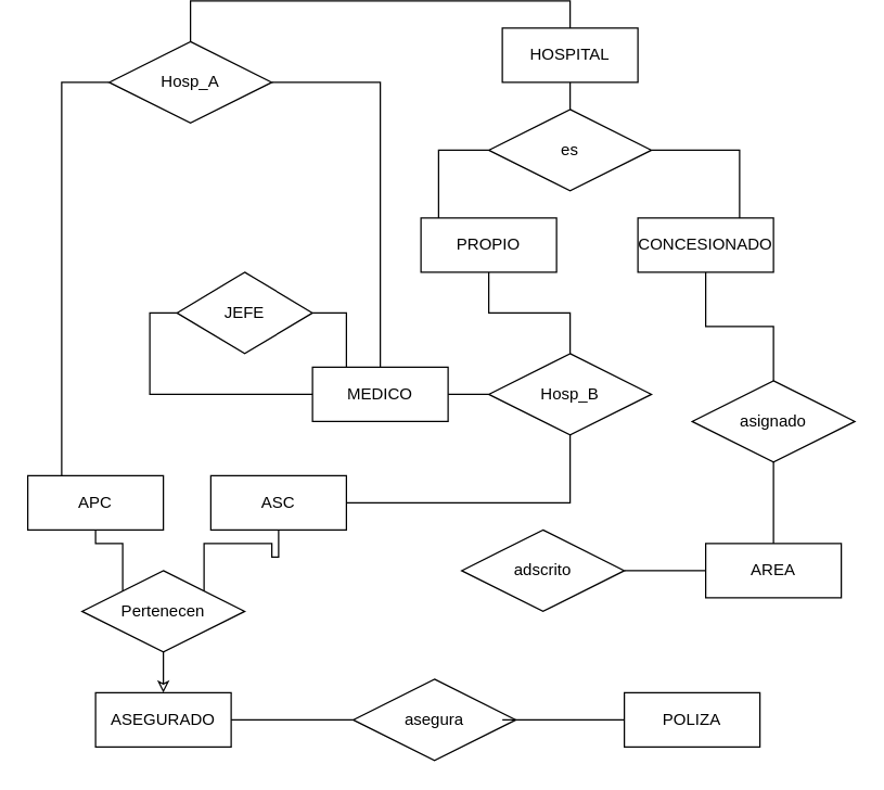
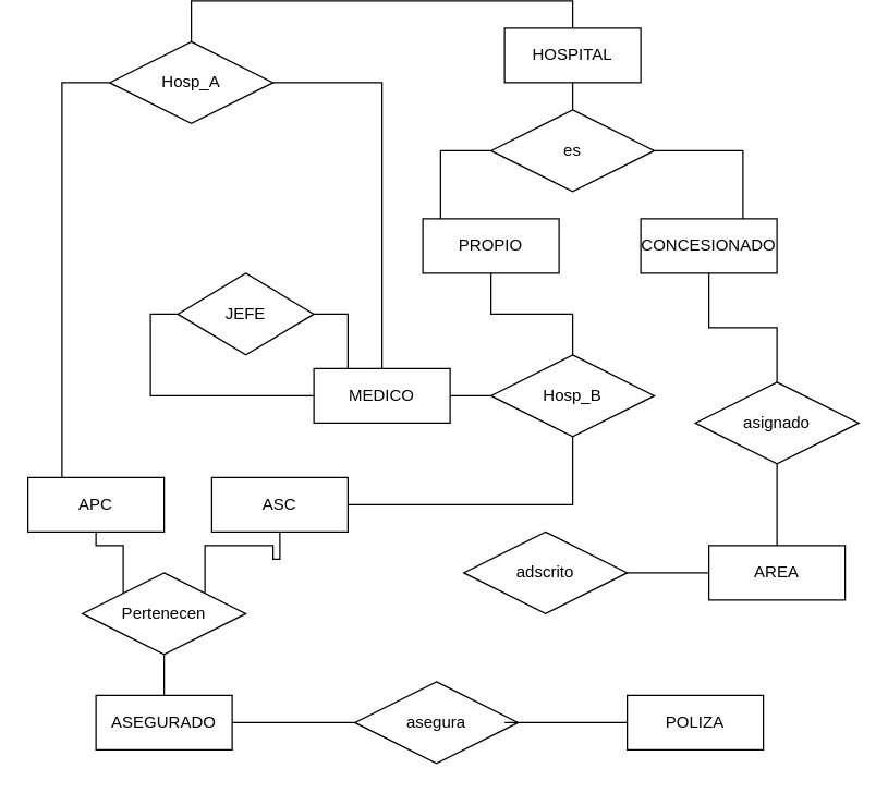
  <mxCell id="0" />
  <mxCell id="1" parent="0" />
  <mxCell id="2" style="edgeStyle=orthogonalEdgeStyle;rounded=0;orthogonalLoop=1;jettySize=auto;html=1;exitX=0.5;exitY=1;exitDx=0;exitDy=0;entryX=0.5;entryY=0;entryDx=0;entryDy=0;endArrow=none;endFill=0;" edge="1" parent="1" source="3" target="9"><mxGeometry relative="1" as="geometry" /></mxCell>
  <mxCell id="3" value="HOSPITAL" style="whiteSpace=wrap;html=1;align=center;" vertex="1" parent="1"><mxGeometry x="370" y="20" width="100" height="40" as="geometry" /></mxCell>
  <mxCell id="4" value="PROPIO" style="whiteSpace=wrap;html=1;align=center;" vertex="1" parent="1"><mxGeometry x="310" y="160" width="100" height="40" as="geometry" /></mxCell>
  <mxCell id="5" style="edgeStyle=orthogonalEdgeStyle;rounded=0;orthogonalLoop=1;jettySize=auto;html=1;exitX=0.5;exitY=1;exitDx=0;exitDy=0;entryX=0.5;entryY=0;entryDx=0;entryDy=0;endArrow=none;endFill=0;" edge="1" parent="1" source="6" target="23"><mxGeometry relative="1" as="geometry" /></mxCell>
  <mxCell id="6" value="CONCESIONADO" style="whiteSpace=wrap;html=1;align=center;" vertex="1" parent="1"><mxGeometry x="470" y="160" width="100" height="40" as="geometry" /></mxCell>
  <mxCell id="7" style="edgeStyle=orthogonalEdgeStyle;rounded=0;orthogonalLoop=1;jettySize=auto;html=1;exitX=1;exitY=0.5;exitDx=0;exitDy=0;entryX=0.75;entryY=0;entryDx=0;entryDy=0;endArrow=none;endFill=0;" edge="1" parent="1" source="9" target="6"><mxGeometry relative="1" as="geometry" /></mxCell>
  <mxCell id="8" style="edgeStyle=orthogonalEdgeStyle;rounded=0;orthogonalLoop=1;jettySize=auto;html=1;exitX=0;exitY=0.5;exitDx=0;exitDy=0;entryX=0.13;entryY=0;entryDx=0;entryDy=0;entryPerimeter=0;endArrow=none;endFill=0;" edge="1" parent="1" source="9" target="4"><mxGeometry relative="1" as="geometry" /></mxCell>
  <mxCell id="9" value="es" style="shape=rhombus;perimeter=rhombusPerimeter;whiteSpace=wrap;html=1;align=center;" vertex="1" parent="1"><mxGeometry x="360" y="80" width="120" height="60" as="geometry" /></mxCell>
  <mxCell id="10" value="MEDICO" style="whiteSpace=wrap;html=1;align=center;" vertex="1" parent="1"><mxGeometry x="230" y="270" width="100" height="40" as="geometry" /></mxCell>
  <mxCell id="11" style="edgeStyle=orthogonalEdgeStyle;rounded=0;orthogonalLoop=1;jettySize=auto;html=1;exitX=0;exitY=0.5;exitDx=0;exitDy=0;entryX=0;entryY=0.5;entryDx=0;entryDy=0;endArrow=none;endFill=0;" edge="1" parent="1" source="13" target="10"><mxGeometry relative="1" as="geometry" /></mxCell>
  <mxCell id="12" style="edgeStyle=orthogonalEdgeStyle;rounded=0;orthogonalLoop=1;jettySize=auto;html=1;exitX=1;exitY=0.5;exitDx=0;exitDy=0;entryX=0.25;entryY=0;entryDx=0;entryDy=0;endArrow=none;endFill=0;" edge="1" parent="1" source="13" target="10"><mxGeometry relative="1" as="geometry" /></mxCell>
  <mxCell id="13" value="JEFE" style="shape=rhombus;perimeter=rhombusPerimeter;whiteSpace=wrap;html=1;align=center;" vertex="1" parent="1"><mxGeometry x="130" y="200" width="100" height="60" as="geometry" /></mxCell>
  <mxCell id="14" style="edgeStyle=orthogonalEdgeStyle;rounded=0;orthogonalLoop=1;jettySize=auto;html=1;exitX=0.5;exitY=0;exitDx=0;exitDy=0;entryX=0.5;entryY=0;entryDx=0;entryDy=0;endArrow=none;endFill=0;" edge="1" parent="1" source="17" target="3"><mxGeometry relative="1" as="geometry" /></mxCell>
  <mxCell id="15" style="edgeStyle=orthogonalEdgeStyle;rounded=0;orthogonalLoop=1;jettySize=auto;html=1;exitX=1;exitY=0.5;exitDx=0;exitDy=0;entryX=0.5;entryY=0;entryDx=0;entryDy=0;endArrow=none;endFill=0;" edge="1" parent="1" source="17" target="10"><mxGeometry relative="1" as="geometry" /></mxCell>
  <mxCell id="16" style="edgeStyle=orthogonalEdgeStyle;rounded=0;orthogonalLoop=1;jettySize=auto;html=1;exitX=0;exitY=0.5;exitDx=0;exitDy=0;entryX=0.25;entryY=0;entryDx=0;entryDy=0;endArrow=none;endFill=0;" edge="1" parent="1" source="17" target="32"><mxGeometry relative="1" as="geometry" /></mxCell>
  <mxCell id="17" value="Hosp_A" style="shape=rhombus;perimeter=rhombusPerimeter;whiteSpace=wrap;html=1;align=center;" vertex="1" parent="1"><mxGeometry x="80" y="30" width="120" height="60" as="geometry" /></mxCell>
  <mxCell id="18" style="edgeStyle=orthogonalEdgeStyle;rounded=0;orthogonalLoop=1;jettySize=auto;html=1;exitX=0;exitY=0.5;exitDx=0;exitDy=0;entryX=1;entryY=0.5;entryDx=0;entryDy=0;endArrow=none;endFill=0;" edge="1" parent="1" source="21" target="10"><mxGeometry relative="1" as="geometry" /></mxCell>
  <mxCell id="19" style="edgeStyle=orthogonalEdgeStyle;rounded=0;orthogonalLoop=1;jettySize=auto;html=1;exitX=0.5;exitY=0;exitDx=0;exitDy=0;entryX=0.5;entryY=1;entryDx=0;entryDy=0;endArrow=none;endFill=0;" edge="1" parent="1" source="21" target="4"><mxGeometry relative="1" as="geometry" /></mxCell>
  <mxCell id="20" style="edgeStyle=orthogonalEdgeStyle;rounded=0;orthogonalLoop=1;jettySize=auto;html=1;exitX=0.5;exitY=1;exitDx=0;exitDy=0;entryX=1;entryY=0.5;entryDx=0;entryDy=0;endArrow=none;endFill=0;" edge="1" parent="1" source="21" target="33"><mxGeometry relative="1" as="geometry" /></mxCell>
  <mxCell id="21" value="Hosp_B" style="shape=rhombus;perimeter=rhombusPerimeter;whiteSpace=wrap;html=1;align=center;" vertex="1" parent="1"><mxGeometry x="360" y="260" width="120" height="60" as="geometry" /></mxCell>
  <mxCell id="22" style="edgeStyle=orthogonalEdgeStyle;rounded=0;orthogonalLoop=1;jettySize=auto;html=1;exitX=0.5;exitY=1;exitDx=0;exitDy=0;entryX=0.5;entryY=0;entryDx=0;entryDy=0;endArrow=none;endFill=0;" edge="1" parent="1" source="23" target="26"><mxGeometry relative="1" as="geometry" /></mxCell>
  <mxCell id="23" value="asignado" style="shape=rhombus;perimeter=rhombusPerimeter;whiteSpace=wrap;html=1;align=center;" vertex="1" parent="1"><mxGeometry x="510" y="280" width="120" height="60" as="geometry" /></mxCell>
  <mxCell id="24" style="edgeStyle=orthogonalEdgeStyle;rounded=0;orthogonalLoop=1;jettySize=auto;html=1;exitX=1;exitY=0.5;exitDx=0;exitDy=0;entryX=0;entryY=0.5;entryDx=0;entryDy=0;endArrow=none;endFill=0;" edge="1" parent="1" source="25" target="26"><mxGeometry relative="1" as="geometry" /></mxCell>
  <mxCell id="25" value="adscrito" style="shape=rhombus;perimeter=rhombusPerimeter;whiteSpace=wrap;html=1;align=center;" vertex="1" parent="1"><mxGeometry x="340" y="390" width="120" height="60" as="geometry" /></mxCell>
  <mxCell id="26" value="AREA" style="whiteSpace=wrap;html=1;align=center;" vertex="1" parent="1"><mxGeometry x="520" y="400" width="100" height="40" as="geometry" /></mxCell>
  <mxCell id="27" value="ASEGURADO" style="whiteSpace=wrap;html=1;align=center;" vertex="1" parent="1"><mxGeometry x="70" y="510" width="100" height="40" as="geometry" /></mxCell>
  <mxCell id="28" style="edgeStyle=orthogonalEdgeStyle;rounded=0;orthogonalLoop=1;jettySize=auto;html=1;exitX=1;exitY=0;exitDx=0;exitDy=0;entryX=0.5;entryY=1;entryDx=0;entryDy=0;endArrow=none;endFill=0;" edge="1" parent="1" source="31" target="33"><mxGeometry relative="1" as="geometry" /></mxCell>
  <mxCell id="29" style="edgeStyle=orthogonalEdgeStyle;rounded=0;orthogonalLoop=1;jettySize=auto;html=1;exitX=0;exitY=0;exitDx=0;exitDy=0;endArrow=none;endFill=0;" edge="1" parent="1" source="31" target="32"><mxGeometry relative="1" as="geometry" /></mxCell>
- <mxCell id="30" style="edgeStyle=orthogonalEdgeStyle;rounded=0;orthogonalLoop=1;jettySize=auto;html=1;exitX=0.5;exitY=1;exitDx=0;exitDy=0;entryX=0.5;entryY=0;entryDx=0;entryDy=0;endArrow=classic;endFill=0;" edge="1" parent="1" source="31" target="27"><mxGeometry relative="1" as="geometry" /></mxCell>
+ <mxCell id="30" style="edgeStyle=orthogonalEdgeStyle;rounded=0;orthogonalLoop=1;jettySize=auto;html=1;exitX=0.5;exitY=1;exitDx=0;exitDy=0;entryX=0.5;entryY=0;entryDx=0;entryDy=0;endArrow=none;endFill=0;" edge="1" parent="1" source="31" target="27"><mxGeometry relative="1" as="geometry" /></mxCell>
  <mxCell id="31" value="Pertenecen" style="shape=rhombus;perimeter=rhombusPerimeter;whiteSpace=wrap;html=1;align=center;" vertex="1" parent="1"><mxGeometry x="60" y="420" width="120" height="60" as="geometry" /></mxCell>
  <mxCell id="32" value="APC" style="whiteSpace=wrap;html=1;align=center;" vertex="1" parent="1"><mxGeometry x="20" y="350" width="100" height="40" as="geometry" /></mxCell>
  <mxCell id="33" value="ASC" style="whiteSpace=wrap;html=1;align=center;" vertex="1" parent="1"><mxGeometry x="155" y="350" width="100" height="40" as="geometry" /></mxCell>
  <mxCell id="34" style="edgeStyle=orthogonalEdgeStyle;rounded=0;orthogonalLoop=1;jettySize=auto;html=1;exitX=0;exitY=0.5;exitDx=0;exitDy=0;endArrow=none;endFill=0;" edge="1" parent="1" source="35" target="27"><mxGeometry relative="1" as="geometry" /></mxCell>
  <mxCell id="35" value="asegura" style="shape=rhombus;perimeter=rhombusPerimeter;whiteSpace=wrap;html=1;align=center;" vertex="1" parent="1"><mxGeometry x="260" y="500" width="120" height="60" as="geometry" /></mxCell>
  <mxCell id="36" style="edgeStyle=orthogonalEdgeStyle;rounded=0;orthogonalLoop=1;jettySize=auto;html=1;exitX=0;exitY=0.5;exitDx=0;exitDy=0;entryX=0.917;entryY=0.5;entryDx=0;entryDy=0;entryPerimeter=0;endArrow=none;endFill=0;" edge="1" parent="1" source="37" target="35"><mxGeometry relative="1" as="geometry" /></mxCell>
  <mxCell id="37" value="POLIZA" style="whiteSpace=wrap;html=1;align=center;" vertex="1" parent="1"><mxGeometry x="460" y="510" width="100" height="40" as="geometry" /></mxCell>
